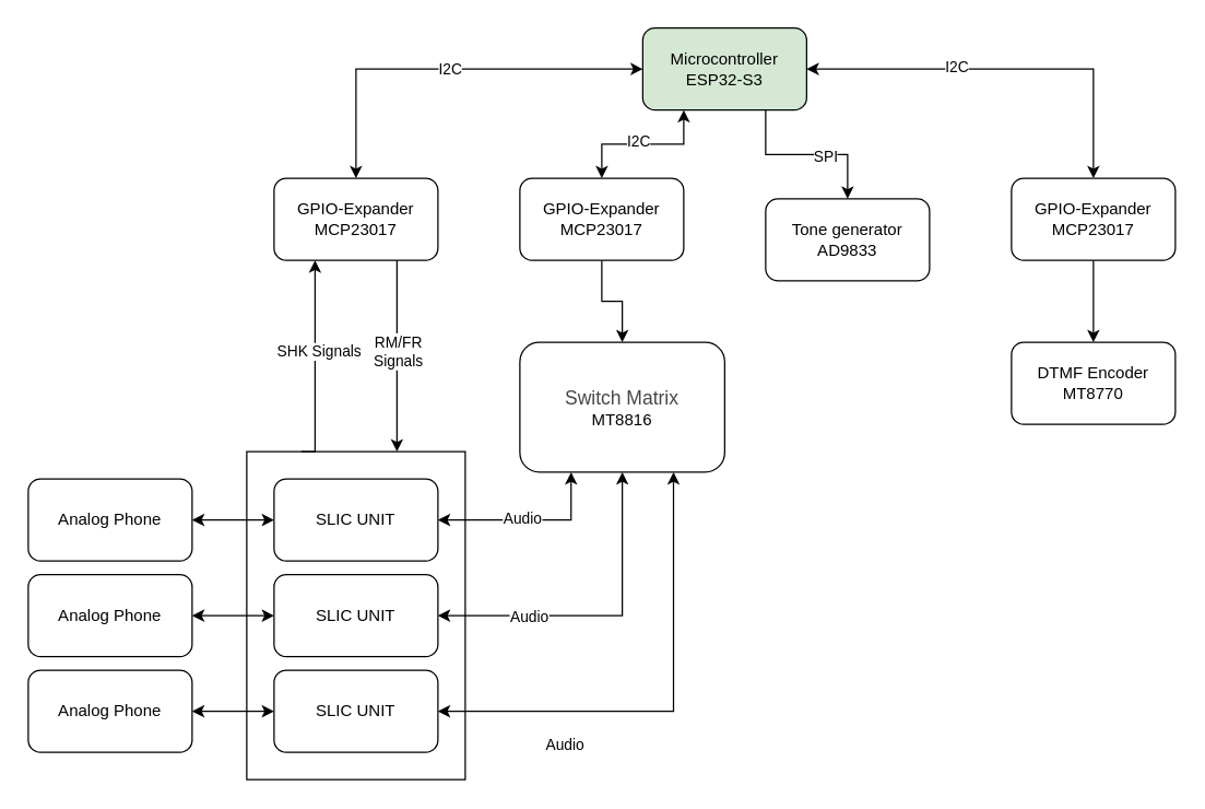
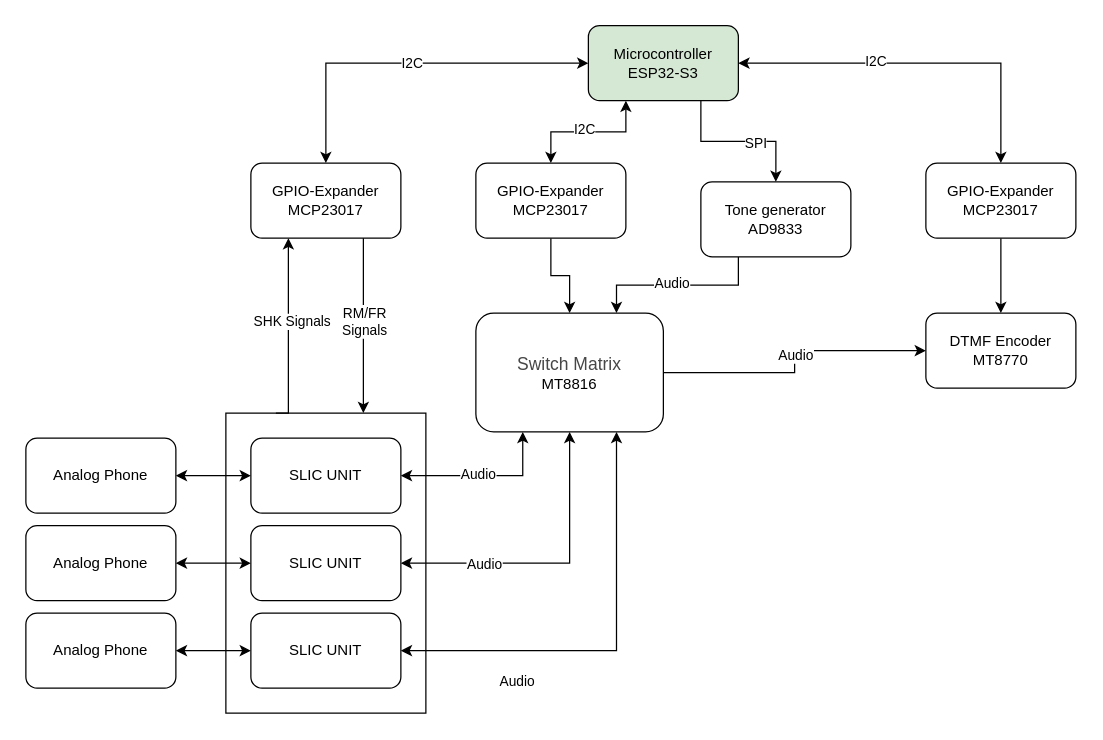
  <mxCell id="0" />
  <mxCell id="1" parent="0" />
  <mxCell id="2" value="" style="rounded=0;whiteSpace=wrap;html=1;" vertex="1" parent="1"><mxGeometry x="180" y="330" width="160" height="240" as="geometry" /></mxCell>
  <mxCell id="3" style="edgeStyle=orthogonalEdgeStyle;rounded=0;orthogonalLoop=1;jettySize=auto;html=1;exitX=0;exitY=0.5;exitDx=0;exitDy=0;startArrow=classic;startFill=1;" edge="1" parent="1" source="11" target="14"><mxGeometry relative="1" as="geometry" /></mxCell>
  <mxCell id="4" value="I2C" style="edgeLabel;html=1;align=center;verticalAlign=middle;resizable=0;points=[];" vertex="1" connectable="0" parent="3"><mxGeometry x="-0.021" y="-1" relative="1" as="geometry"><mxPoint as="offset" /></mxGeometry></mxCell>
  <mxCell id="5" style="edgeStyle=orthogonalEdgeStyle;rounded=0;orthogonalLoop=1;jettySize=auto;html=1;exitX=0.25;exitY=1;exitDx=0;exitDy=0;entryX=0.5;entryY=0;entryDx=0;entryDy=0;startArrow=classic;startFill=1;" edge="1" parent="1" source="11" target="16"><mxGeometry relative="1" as="geometry" /></mxCell>
  <mxCell id="6" value="I2C" style="edgeLabel;html=1;align=center;verticalAlign=middle;resizable=0;points=[];" vertex="1" connectable="0" parent="5"><mxGeometry x="0.073" y="-3" relative="1" as="geometry"><mxPoint as="offset" /></mxGeometry></mxCell>
  <mxCell id="7" style="edgeStyle=orthogonalEdgeStyle;rounded=0;orthogonalLoop=1;jettySize=auto;html=1;exitX=1;exitY=0.5;exitDx=0;exitDy=0;entryX=0.5;entryY=0;entryDx=0;entryDy=0;startArrow=classic;startFill=1;" edge="1" parent="1" source="11" target="35"><mxGeometry relative="1" as="geometry" /></mxCell>
  <mxCell id="8" value="I2C" style="edgeLabel;html=1;align=center;verticalAlign=middle;resizable=0;points=[];" vertex="1" connectable="0" parent="7"><mxGeometry x="-0.248" y="2" relative="1" as="geometry"><mxPoint as="offset" /></mxGeometry></mxCell>
  <mxCell id="9" style="edgeStyle=orthogonalEdgeStyle;rounded=0;orthogonalLoop=1;jettySize=auto;html=1;exitX=0.75;exitY=1;exitDx=0;exitDy=0;entryX=0.5;entryY=0;entryDx=0;entryDy=0;" edge="1" parent="1" source="11" target="33"><mxGeometry relative="1" as="geometry" /></mxCell>
  <mxCell id="10" value="SPI" style="edgeLabel;html=1;align=center;verticalAlign=middle;resizable=0;points=[];" vertex="1" connectable="0" parent="9"><mxGeometry x="0.218" y="-1" relative="1" as="geometry"><mxPoint as="offset" /></mxGeometry></mxCell>
  <mxCell id="11" value="Microcontroller&lt;br&gt;ESP32-S3" style="rounded=1;whiteSpace=wrap;html=1;fillColor=#d5e8d4;" vertex="1" parent="1"><mxGeometry x="470" y="20" width="120" height="60" as="geometry" /></mxCell>
  <mxCell id="12" style="edgeStyle=orthogonalEdgeStyle;rounded=0;orthogonalLoop=1;jettySize=auto;html=1;exitX=0.25;exitY=1;exitDx=0;exitDy=0;startArrow=classic;startFill=1;endArrow=none;endFill=0;entryX=0.25;entryY=0;entryDx=0;entryDy=0;" edge="1" parent="1" source="14" target="2"><mxGeometry relative="1" as="geometry"><mxPoint x="220" y="330" as="targetPoint" /><Array as="points"><mxPoint x="230" y="330" /></Array></mxGeometry></mxCell>
  <mxCell id="13" value="SHK Signals" style="edgeLabel;html=1;align=center;verticalAlign=middle;resizable=0;points=[];" vertex="1" connectable="0" parent="12"><mxGeometry x="-0.114" y="2" relative="1" as="geometry"><mxPoint as="offset" /></mxGeometry></mxCell>
  <mxCell id="14" value="GPIO-Expander&lt;br&gt;MCP23017" style="rounded=1;whiteSpace=wrap;html=1;" vertex="1" parent="1"><mxGeometry x="200" y="130" width="120" height="60" as="geometry" /></mxCell>
  <mxCell id="15" style="edgeStyle=orthogonalEdgeStyle;rounded=0;orthogonalLoop=1;jettySize=auto;html=1;exitX=0.5;exitY=1;exitDx=0;exitDy=0;entryX=0.5;entryY=0;entryDx=0;entryDy=0;" edge="1" parent="1" source="16" target="30"><mxGeometry relative="1" as="geometry" /></mxCell>
  <mxCell id="16" value="GPIO-Expander&lt;br&gt;MCP23017" style="rounded=1;whiteSpace=wrap;html=1;" vertex="1" parent="1"><mxGeometry x="380" y="130" width="120" height="60" as="geometry" /></mxCell>
  <mxCell id="17" value="DTMF Encoder&lt;br&gt;MT8770" style="rounded=1;whiteSpace=wrap;html=1;" vertex="1" parent="1"><mxGeometry x="740" y="250" width="120" height="60" as="geometry" /></mxCell>
  <mxCell id="18" style="edgeStyle=orthogonalEdgeStyle;rounded=0;orthogonalLoop=1;jettySize=auto;html=1;exitX=1;exitY=0.5;exitDx=0;exitDy=0;entryX=0.75;entryY=1;entryDx=0;entryDy=0;startArrow=classic;startFill=1;" edge="1" parent="1" source="20" target="30"><mxGeometry relative="1" as="geometry" /></mxCell>
  <mxCell id="19" value="Audio" style="edgeLabel;html=1;align=center;verticalAlign=middle;resizable=0;points=[];" vertex="1" connectable="0" parent="18"><mxGeometry x="0.047" y="4" relative="1" as="geometry"><mxPoint x="-76" y="34" as="offset" /></mxGeometry></mxCell>
  <mxCell id="20" value="SLIC UNIT" style="rounded=1;whiteSpace=wrap;html=1;" vertex="1" parent="1"><mxGeometry x="200" y="490" width="120" height="60" as="geometry" /></mxCell>
  <mxCell id="21" style="edgeStyle=orthogonalEdgeStyle;rounded=0;orthogonalLoop=1;jettySize=auto;html=1;exitX=1;exitY=0.5;exitDx=0;exitDy=0;entryX=0.5;entryY=1;entryDx=0;entryDy=0;startArrow=classic;startFill=1;" edge="1" parent="1" source="25" target="30"><mxGeometry relative="1" as="geometry" /></mxCell>
  <mxCell id="22" value="Audio" style="edgeLabel;html=1;align=center;verticalAlign=middle;resizable=0;points=[];" vertex="1" connectable="0" parent="21"><mxGeometry x="-0.06" relative="1" as="geometry"><mxPoint x="-47" as="offset" /></mxGeometry></mxCell>
  <mxCell id="23" style="edgeStyle=orthogonalEdgeStyle;rounded=0;orthogonalLoop=1;jettySize=auto;html=1;exitX=0.75;exitY=1;exitDx=0;exitDy=0;" edge="1" parent="1" source="14"><mxGeometry relative="1" as="geometry"><mxPoint x="290" y="330" as="targetPoint" /></mxGeometry></mxCell>
  <mxCell id="24" value="RM/FR&lt;br&gt;Signals" style="edgeLabel;html=1;align=center;verticalAlign=middle;resizable=0;points=[];" vertex="1" connectable="0" parent="23"><mxGeometry x="-0.057" relative="1" as="geometry"><mxPoint as="offset" /></mxGeometry></mxCell>
  <mxCell id="25" value="SLIC UNIT" style="rounded=1;whiteSpace=wrap;html=1;" vertex="1" parent="1"><mxGeometry x="200" y="420" width="120" height="60" as="geometry" /></mxCell>
+ <mxCell id="26" style="edgeStyle=orthogonalEdgeStyle;rounded=0;orthogonalLoop=1;jettySize=auto;html=1;exitX=1;exitY=0.5;exitDx=0;exitDy=0;entryX=0;entryY=0.5;entryDx=0;entryDy=0;" edge="1" parent="1" source="30" target="17"><mxGeometry relative="1" as="geometry" /></mxCell>
+ <mxCell id="27" value="Audio" style="edgeLabel;html=1;align=center;verticalAlign=middle;resizable=0;points=[];" vertex="1" connectable="0" parent="26"><mxGeometry x="0.08" y="-3" relative="1" as="geometry"><mxPoint as="offset" /></mxGeometry></mxCell>
  <mxCell id="28" style="edgeStyle=orthogonalEdgeStyle;rounded=0;orthogonalLoop=1;jettySize=auto;html=1;exitX=0.25;exitY=1;exitDx=0;exitDy=0;entryX=1;entryY=0.5;entryDx=0;entryDy=0;startArrow=classic;startFill=1;" edge="1" parent="1" source="30" target="40"><mxGeometry relative="1" as="geometry" /></mxCell>
  <mxCell id="29" value="Audio" style="edgeLabel;html=1;align=center;verticalAlign=middle;resizable=0;points=[];" vertex="1" connectable="0" parent="28"><mxGeometry x="0.067" y="-2" relative="1" as="geometry"><mxPoint as="offset" /></mxGeometry></mxCell>
  <mxCell id="30" value="&lt;span style=&quot;color: rgb(71, 71, 71); font-family: Arial, sans-serif; font-size: 14px; text-align: start; background-color: rgb(255, 255, 255);&quot;&gt;Switch Matrix&lt;/span&gt;&lt;br&gt;MT8816" style="rounded=1;whiteSpace=wrap;html=1;" vertex="1" parent="1"><mxGeometry x="380" y="250" width="150" height="95" as="geometry" /></mxCell>
+ <mxCell id="31" style="edgeStyle=orthogonalEdgeStyle;rounded=0;orthogonalLoop=1;jettySize=auto;html=1;exitX=0.25;exitY=1;exitDx=0;exitDy=0;entryX=0.75;entryY=0;entryDx=0;entryDy=0;" edge="1" parent="1" source="33" target="30"><mxGeometry relative="1" as="geometry" /></mxCell>
+ <mxCell id="32" value="Audio" style="edgeLabel;html=1;align=center;verticalAlign=middle;resizable=0;points=[];" vertex="1" connectable="0" parent="31"><mxGeometry x="-0.19" y="-2" relative="1" as="geometry"><mxPoint x="-18" as="offset" /></mxGeometry></mxCell>
  <mxCell id="33" value="Tone generator&lt;div&gt;AD9833&lt;/div&gt;" style="rounded=1;whiteSpace=wrap;html=1;" vertex="1" parent="1"><mxGeometry x="560" y="145" width="120" height="60" as="geometry" /></mxCell>
  <mxCell id="34" style="edgeStyle=orthogonalEdgeStyle;rounded=0;orthogonalLoop=1;jettySize=auto;html=1;exitX=0.5;exitY=1;exitDx=0;exitDy=0;" edge="1" parent="1" source="35" target="17"><mxGeometry relative="1" as="geometry" /></mxCell>
  <mxCell id="35" value="GPIO-Expander&lt;br&gt;MCP23017" style="rounded=1;whiteSpace=wrap;html=1;" vertex="1" parent="1"><mxGeometry x="740" y="130" width="120" height="60" as="geometry" /></mxCell>
  <mxCell id="36" style="edgeStyle=orthogonalEdgeStyle;rounded=0;orthogonalLoop=1;jettySize=auto;html=1;exitX=1;exitY=0.5;exitDx=0;exitDy=0;entryX=0;entryY=0.5;entryDx=0;entryDy=0;startArrow=classic;startFill=1;" edge="1" parent="1" source="37" target="25"><mxGeometry relative="1" as="geometry" /></mxCell>
  <mxCell id="37" value="Analog Phone" style="rounded=1;whiteSpace=wrap;html=1;" vertex="1" parent="1"><mxGeometry x="20" y="420" width="120" height="60" as="geometry" /></mxCell>
  <mxCell id="38" style="edgeStyle=orthogonalEdgeStyle;rounded=0;orthogonalLoop=1;jettySize=auto;html=1;exitX=1;exitY=0.5;exitDx=0;exitDy=0;entryX=0;entryY=0.5;entryDx=0;entryDy=0;startArrow=classic;startFill=1;" edge="1" parent="1" source="39" target="20"><mxGeometry relative="1" as="geometry" /></mxCell>
  <mxCell id="39" value="Analog Phone" style="rounded=1;whiteSpace=wrap;html=1;" vertex="1" parent="1"><mxGeometry x="20" y="490" width="120" height="60" as="geometry" /></mxCell>
  <mxCell id="40" value="SLIC UNIT" style="rounded=1;whiteSpace=wrap;html=1;" vertex="1" parent="1"><mxGeometry x="200" y="350" width="120" height="60" as="geometry" /></mxCell>
  <mxCell id="41" style="edgeStyle=orthogonalEdgeStyle;rounded=0;orthogonalLoop=1;jettySize=auto;html=1;exitX=1;exitY=0.5;exitDx=0;exitDy=0;entryX=0;entryY=0.5;entryDx=0;entryDy=0;startArrow=classic;startFill=1;" edge="1" parent="1" source="42" target="40"><mxGeometry relative="1" as="geometry" /></mxCell>
  <mxCell id="42" value="Analog Phone" style="rounded=1;whiteSpace=wrap;html=1;" vertex="1" parent="1"><mxGeometry x="20" y="350" width="120" height="60" as="geometry" /></mxCell>
